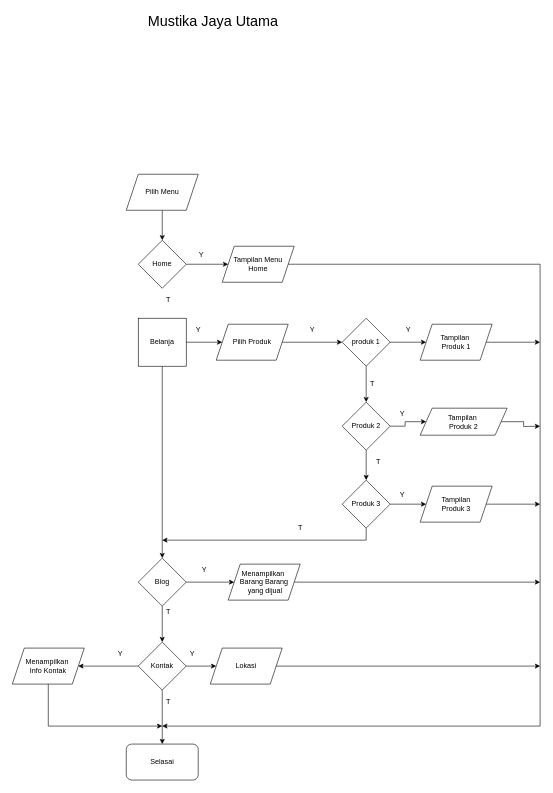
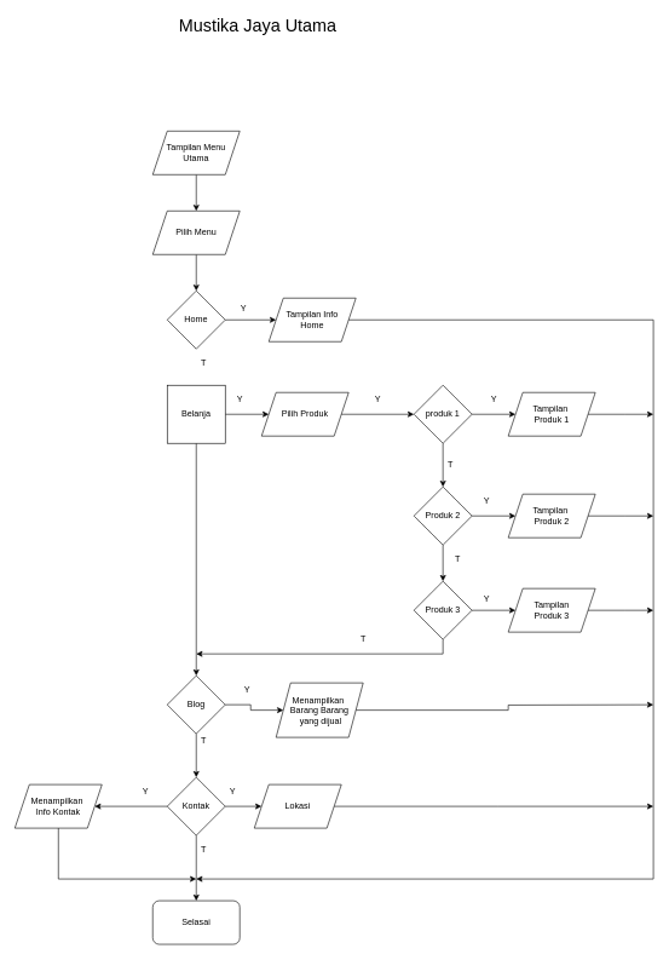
  <mxCell id="0" />
  <mxCell id="1" parent="0" />
+ <mxCell id="2" style="edgeStyle=orthogonalEdgeStyle;rounded=0;orthogonalLoop=1;jettySize=auto;html=1;entryX=0.5;entryY=0;entryDx=0;entryDy=0;" edge="1" parent="1" source="3" target="5"><mxGeometry relative="1" as="geometry" /></mxCell>
+ <mxCell id="3" value="Tampilan Menu Utama" style="shape=parallelogram;perimeter=parallelogramPerimeter;whiteSpace=wrap;html=1;fixedSize=1;" vertex="1" parent="1"><mxGeometry x="210" y="180" width="120" height="60" as="geometry" /></mxCell>
  <mxCell id="4" style="edgeStyle=orthogonalEdgeStyle;rounded=0;orthogonalLoop=1;jettySize=auto;html=1;entryX=0.5;entryY=0;entryDx=0;entryDy=0;" edge="1" parent="1" source="5" target="7"><mxGeometry relative="1" as="geometry" /></mxCell>
  <mxCell id="5" value="Pilih Menu" style="shape=parallelogram;perimeter=parallelogramPerimeter;whiteSpace=wrap;html=1;fixedSize=1;" vertex="1" parent="1"><mxGeometry x="210" y="290" width="120" height="60" as="geometry" /></mxCell>
  <mxCell id="6" style="edgeStyle=orthogonalEdgeStyle;rounded=0;orthogonalLoop=1;jettySize=auto;html=1;entryX=0;entryY=0.5;entryDx=0;entryDy=0;" edge="1" parent="1" source="7" target="9"><mxGeometry relative="1" as="geometry" /></mxCell>
  <mxCell id="7" value="Home" style="rhombus;whiteSpace=wrap;html=1;" vertex="1" parent="1"><mxGeometry x="230" y="400" width="80" height="80" as="geometry" /></mxCell>
  <mxCell id="8" style="edgeStyle=orthogonalEdgeStyle;rounded=0;orthogonalLoop=1;jettySize=auto;html=1;" edge="1" parent="1" source="9"><mxGeometry relative="1" as="geometry"><mxPoint x="270" y="1210" as="targetPoint" /><Array as="points"><mxPoint x="900" y="440" /><mxPoint x="900" y="1210" /></Array></mxGeometry></mxCell>
- <mxCell id="9" value="Tampilan Menu&lt;br&gt;Home" style="shape=parallelogram;perimeter=parallelogramPerimeter;whiteSpace=wrap;html=1;fixedSize=1;" vertex="1" parent="1"><mxGeometry x="370" y="410" width="120" height="60" as="geometry" /></mxCell>
+ <mxCell id="9" value="Tampilan Info&lt;br&gt;Home" style="shape=parallelogram;perimeter=parallelogramPerimeter;whiteSpace=wrap;html=1;fixedSize=1;" vertex="1" parent="1"><mxGeometry x="370" y="410" width="120" height="60" as="geometry" /></mxCell>
  <mxCell id="10" style="edgeStyle=orthogonalEdgeStyle;rounded=0;orthogonalLoop=1;jettySize=auto;html=1;entryX=0;entryY=0.5;entryDx=0;entryDy=0;" edge="1" parent="1" source="12" target="14"><mxGeometry relative="1" as="geometry" /></mxCell>
  <mxCell id="11" style="edgeStyle=orthogonalEdgeStyle;rounded=0;orthogonalLoop=1;jettySize=auto;html=1;entryX=0.5;entryY=0;entryDx=0;entryDy=0;" edge="1" parent="1" source="12" target="32"><mxGeometry relative="1" as="geometry" /></mxCell>
  <mxCell id="12" value="Belanja" style="whiteSpace=wrap;html=1;rounded=0;" vertex="1" parent="1"><mxGeometry x="230" y="530" width="80" height="80" as="geometry" /></mxCell>
  <mxCell id="13" style="edgeStyle=orthogonalEdgeStyle;rounded=0;orthogonalLoop=1;jettySize=auto;html=1;entryX=0;entryY=0.5;entryDx=0;entryDy=0;" edge="1" parent="1" source="14" target="17"><mxGeometry relative="1" as="geometry" /></mxCell>
  <mxCell id="14" value="Pilih Produk" style="shape=parallelogram;perimeter=parallelogramPerimeter;whiteSpace=wrap;html=1;fixedSize=1;" vertex="1" parent="1"><mxGeometry x="360" y="540" width="120" height="60" as="geometry" /></mxCell>
  <mxCell id="15" style="edgeStyle=orthogonalEdgeStyle;rounded=0;orthogonalLoop=1;jettySize=auto;html=1;" edge="1" parent="1" source="17" target="19"><mxGeometry relative="1" as="geometry" /></mxCell>
  <mxCell id="16" style="edgeStyle=orthogonalEdgeStyle;rounded=0;orthogonalLoop=1;jettySize=auto;html=1;entryX=0.5;entryY=0;entryDx=0;entryDy=0;" edge="1" parent="1" source="17" target="22"><mxGeometry relative="1" as="geometry" /></mxCell>
  <mxCell id="17" value="produk 1" style="rhombus;whiteSpace=wrap;html=1;" vertex="1" parent="1"><mxGeometry x="570" y="530" width="80" height="80" as="geometry" /></mxCell>
  <mxCell id="18" style="edgeStyle=orthogonalEdgeStyle;rounded=0;orthogonalLoop=1;jettySize=auto;html=1;" edge="1" parent="1" source="19"><mxGeometry relative="1" as="geometry"><mxPoint x="900" y="570" as="targetPoint" /></mxGeometry></mxCell>
  <mxCell id="19" value="Tampilan&amp;nbsp;&lt;br&gt;Produk 1" style="shape=parallelogram;perimeter=parallelogramPerimeter;whiteSpace=wrap;html=1;fixedSize=1;" vertex="1" parent="1"><mxGeometry x="700" y="540" width="120" height="60" as="geometry" /></mxCell>
  <mxCell id="20" style="edgeStyle=orthogonalEdgeStyle;rounded=0;orthogonalLoop=1;jettySize=auto;html=1;" edge="1" parent="1" source="22" target="24"><mxGeometry relative="1" as="geometry" /></mxCell>
  <mxCell id="21" style="edgeStyle=orthogonalEdgeStyle;rounded=0;orthogonalLoop=1;jettySize=auto;html=1;entryX=0.5;entryY=0;entryDx=0;entryDy=0;" edge="1" parent="1" source="22" target="27"><mxGeometry relative="1" as="geometry" /></mxCell>
  <mxCell id="22" value="Produk 2" style="rhombus;whiteSpace=wrap;html=1;" vertex="1" parent="1"><mxGeometry x="570" y="670" width="80" height="80" as="geometry" /></mxCell>
  <mxCell id="23" style="edgeStyle=orthogonalEdgeStyle;rounded=0;orthogonalLoop=1;jettySize=auto;html=1;" edge="1" parent="1" source="24"><mxGeometry relative="1" as="geometry"><mxPoint x="900" y="710" as="targetPoint" /></mxGeometry></mxCell>
- <mxCell id="24" value="Tampilan&amp;nbsp;&lt;br&gt;Produk 2" style="shape=parallelogram;perimeter=parallelogramPerimeter;whiteSpace=wrap;html=1;fixedSize=1;" vertex="1" parent="1"><mxGeometry x="700" y="680" width="145" height="45" as="geometry" /></mxCell>
+ <mxCell id="24" value="Tampilan&amp;nbsp;&lt;br&gt;Produk 2" style="shape=parallelogram;perimeter=parallelogramPerimeter;whiteSpace=wrap;html=1;fixedSize=1;" vertex="1" parent="1"><mxGeometry x="700" y="680" width="120" height="60" as="geometry" /></mxCell>
  <mxCell id="25" style="edgeStyle=orthogonalEdgeStyle;rounded=0;orthogonalLoop=1;jettySize=auto;html=1;" edge="1" parent="1" source="27" target="29"><mxGeometry relative="1" as="geometry" /></mxCell>
  <mxCell id="26" style="edgeStyle=orthogonalEdgeStyle;rounded=0;orthogonalLoop=1;jettySize=auto;html=1;" edge="1" parent="1" source="27"><mxGeometry relative="1" as="geometry"><mxPoint x="270" y="900" as="targetPoint" /><Array as="points"><mxPoint x="610" y="900" /></Array></mxGeometry></mxCell>
  <mxCell id="27" value="Produk 3" style="rhombus;whiteSpace=wrap;html=1;" vertex="1" parent="1"><mxGeometry x="570" y="800" width="80" height="80" as="geometry" /></mxCell>
  <mxCell id="28" style="edgeStyle=orthogonalEdgeStyle;rounded=0;orthogonalLoop=1;jettySize=auto;html=1;" edge="1" parent="1" source="29"><mxGeometry relative="1" as="geometry"><mxPoint x="900" y="840" as="targetPoint" /></mxGeometry></mxCell>
  <mxCell id="29" value="Tampilan &lt;br&gt;Produk 3" style="shape=parallelogram;perimeter=parallelogramPerimeter;whiteSpace=wrap;html=1;fixedSize=1;" vertex="1" parent="1"><mxGeometry x="700" y="810" width="120" height="60" as="geometry" /></mxCell>
  <mxCell id="30" style="edgeStyle=orthogonalEdgeStyle;rounded=0;orthogonalLoop=1;jettySize=auto;html=1;entryX=0.5;entryY=0;entryDx=0;entryDy=0;" edge="1" parent="1" source="32" target="36"><mxGeometry relative="1" as="geometry" /></mxCell>
  <mxCell id="31" style="edgeStyle=orthogonalEdgeStyle;rounded=0;orthogonalLoop=1;jettySize=auto;html=1;entryX=0;entryY=0.5;entryDx=0;entryDy=0;" edge="1" parent="1" source="32" target="39"><mxGeometry relative="1" as="geometry" /></mxCell>
  <mxCell id="32" value="Blog" style="rhombus;whiteSpace=wrap;html=1;" vertex="1" parent="1"><mxGeometry x="230" y="930" width="80" height="80" as="geometry" /></mxCell>
  <mxCell id="33" style="edgeStyle=orthogonalEdgeStyle;rounded=0;orthogonalLoop=1;jettySize=auto;html=1;entryX=0.5;entryY=0;entryDx=0;entryDy=0;" edge="1" parent="1" source="36" target="37"><mxGeometry relative="1" as="geometry" /></mxCell>
  <mxCell id="34" style="edgeStyle=orthogonalEdgeStyle;rounded=0;orthogonalLoop=1;jettySize=auto;html=1;entryX=0;entryY=0.5;entryDx=0;entryDy=0;" edge="1" parent="1" source="36" target="41"><mxGeometry relative="1" as="geometry" /></mxCell>
  <mxCell id="35" style="edgeStyle=orthogonalEdgeStyle;rounded=0;orthogonalLoop=1;jettySize=auto;html=1;entryX=1;entryY=0.5;entryDx=0;entryDy=0;" edge="1" parent="1" source="36" target="43"><mxGeometry relative="1" as="geometry" /></mxCell>
  <mxCell id="36" value="Kontak" style="rhombus;whiteSpace=wrap;html=1;" vertex="1" parent="1"><mxGeometry x="230" y="1070" width="80" height="80" as="geometry" /></mxCell>
  <mxCell id="37" value="Selasai" style="whiteSpace=wrap;html=1;rounded=1;" vertex="1" parent="1"><mxGeometry x="210" y="1240" width="120" height="60" as="geometry" /></mxCell>
  <mxCell id="38" style="edgeStyle=orthogonalEdgeStyle;rounded=0;orthogonalLoop=1;jettySize=auto;html=1;" edge="1" parent="1" source="39"><mxGeometry relative="1" as="geometry"><mxPoint x="900" y="970" as="targetPoint" /></mxGeometry></mxCell>
- <mxCell id="39" value="Menampilkan&amp;nbsp;&lt;br&gt;Barang Barang&lt;br&gt;&amp;nbsp;yang dijual" style="shape=parallelogram;perimeter=parallelogramPerimeter;whiteSpace=wrap;html=1;fixedSize=1;" vertex="1" parent="1"><mxGeometry x="380" y="940" width="120" height="60" as="geometry" /></mxCell>
+ <mxCell id="39" value="Menampilkan&amp;nbsp;&lt;br&gt;Barang Barang&lt;br&gt;&amp;nbsp;yang dijual" style="shape=parallelogram;perimeter=parallelogramPerimeter;whiteSpace=wrap;html=1;fixedSize=1;" vertex="1" parent="1"><mxGeometry x="380" y="940" width="120" height="75" as="geometry" /></mxCell>
  <mxCell id="40" style="edgeStyle=orthogonalEdgeStyle;rounded=0;orthogonalLoop=1;jettySize=auto;html=1;" edge="1" parent="1" source="41"><mxGeometry relative="1" as="geometry"><mxPoint x="900" y="1110" as="targetPoint" /></mxGeometry></mxCell>
  <mxCell id="41" value="Lokasi" style="shape=parallelogram;perimeter=parallelogramPerimeter;whiteSpace=wrap;html=1;fixedSize=1;" vertex="1" parent="1"><mxGeometry x="350" y="1080" width="120" height="60" as="geometry" /></mxCell>
  <mxCell id="42" style="edgeStyle=orthogonalEdgeStyle;rounded=0;orthogonalLoop=1;jettySize=auto;html=1;" edge="1" parent="1" source="43"><mxGeometry relative="1" as="geometry"><mxPoint x="270" y="1210" as="targetPoint" /><Array as="points"><mxPoint x="80" y="1210" /></Array></mxGeometry></mxCell>
  <mxCell id="43" value="Menampilkan&amp;nbsp;&lt;br&gt;Info Kontak" style="shape=parallelogram;perimeter=parallelogramPerimeter;whiteSpace=wrap;html=1;fixedSize=1;size=20;" vertex="1" parent="1"><mxGeometry x="20" y="1080" width="120" height="60" as="geometry" /></mxCell>
  <mxCell id="44" value="Y" style="text;html=1;align=center;verticalAlign=middle;resizable=0;points=[];autosize=1;strokeColor=none;fillColor=none;" vertex="1" parent="1"><mxGeometry x="320" y="410" width="30" height="30" as="geometry" /></mxCell>
  <mxCell id="45" value="T" style="text;html=1;align=center;verticalAlign=middle;resizable=0;points=[];autosize=1;strokeColor=none;fillColor=none;" vertex="1" parent="1"><mxGeometry x="265" y="485" width="30" height="30" as="geometry" /></mxCell>
  <mxCell id="46" value="Y" style="text;html=1;align=center;verticalAlign=middle;resizable=0;points=[];autosize=1;strokeColor=none;fillColor=none;" vertex="1" parent="1"><mxGeometry x="315" y="535" width="30" height="30" as="geometry" /></mxCell>
  <mxCell id="47" value="Y" style="text;html=1;align=center;verticalAlign=middle;resizable=0;points=[];autosize=1;strokeColor=none;fillColor=none;" vertex="1" parent="1"><mxGeometry x="505" y="535" width="30" height="30" as="geometry" /></mxCell>
  <mxCell id="48" value="Y" style="text;html=1;align=center;verticalAlign=middle;resizable=0;points=[];autosize=1;strokeColor=none;fillColor=none;" vertex="1" parent="1"><mxGeometry x="665" y="535" width="30" height="30" as="geometry" /></mxCell>
  <mxCell id="49" value="T" style="text;html=1;align=center;verticalAlign=middle;resizable=0;points=[];autosize=1;strokeColor=none;fillColor=none;" vertex="1" parent="1"><mxGeometry x="605" y="625" width="30" height="30" as="geometry" /></mxCell>
  <mxCell id="50" value="Y" style="text;html=1;align=center;verticalAlign=middle;resizable=0;points=[];autosize=1;strokeColor=none;fillColor=none;" vertex="1" parent="1"><mxGeometry x="655" y="675" width="30" height="30" as="geometry" /></mxCell>
  <mxCell id="51" value="T" style="text;html=1;align=center;verticalAlign=middle;resizable=0;points=[];autosize=1;strokeColor=none;fillColor=none;" vertex="1" parent="1"><mxGeometry x="615" y="755" width="30" height="30" as="geometry" /></mxCell>
  <mxCell id="52" value="Y" style="text;html=1;align=center;verticalAlign=middle;resizable=0;points=[];autosize=1;strokeColor=none;fillColor=none;" vertex="1" parent="1"><mxGeometry x="655" y="810" width="30" height="30" as="geometry" /></mxCell>
  <mxCell id="53" value="T" style="text;html=1;align=center;verticalAlign=middle;resizable=0;points=[];autosize=1;strokeColor=none;fillColor=none;" vertex="1" parent="1"><mxGeometry x="485" y="865" width="30" height="30" as="geometry" /></mxCell>
  <mxCell id="54" value="Y" style="text;html=1;align=center;verticalAlign=middle;resizable=0;points=[];autosize=1;strokeColor=none;fillColor=none;" vertex="1" parent="1"><mxGeometry x="325" y="935" width="30" height="30" as="geometry" /></mxCell>
  <mxCell id="55" value="T" style="text;html=1;align=center;verticalAlign=middle;resizable=0;points=[];autosize=1;strokeColor=none;fillColor=none;" vertex="1" parent="1"><mxGeometry x="265" y="1005" width="30" height="30" as="geometry" /></mxCell>
  <mxCell id="56" value="Y" style="text;html=1;align=center;verticalAlign=middle;resizable=0;points=[];autosize=1;strokeColor=none;fillColor=none;" vertex="1" parent="1"><mxGeometry x="305" y="1075" width="30" height="30" as="geometry" /></mxCell>
  <mxCell id="57" value="Y" style="text;html=1;align=center;verticalAlign=middle;resizable=0;points=[];autosize=1;strokeColor=none;fillColor=none;" vertex="1" parent="1"><mxGeometry x="185" y="1075" width="30" height="30" as="geometry" /></mxCell>
  <mxCell id="58" value="T" style="text;html=1;align=center;verticalAlign=middle;resizable=0;points=[];autosize=1;strokeColor=none;fillColor=none;" vertex="1" parent="1"><mxGeometry x="265" y="1155" width="30" height="30" as="geometry" /></mxCell>
  <mxCell id="59" value="&lt;span style=&quot;font-size: 24px;&quot;&gt;Mustika Jaya Utama&lt;/span&gt;" style="text;html=1;strokeColor=none;fillColor=none;align=center;verticalAlign=middle;whiteSpace=wrap;rounded=0;" vertex="1" parent="1"><mxGeometry x="230" y="20" width="250" height="30" as="geometry" /></mxCell>
